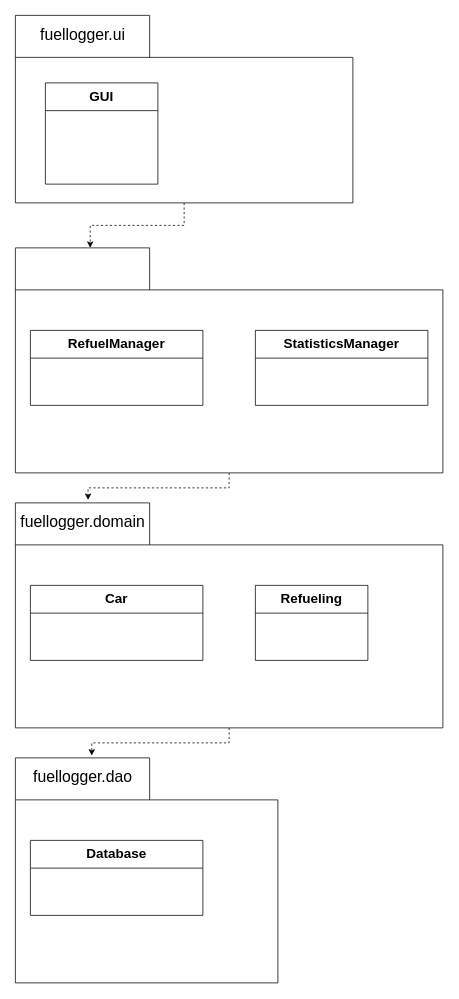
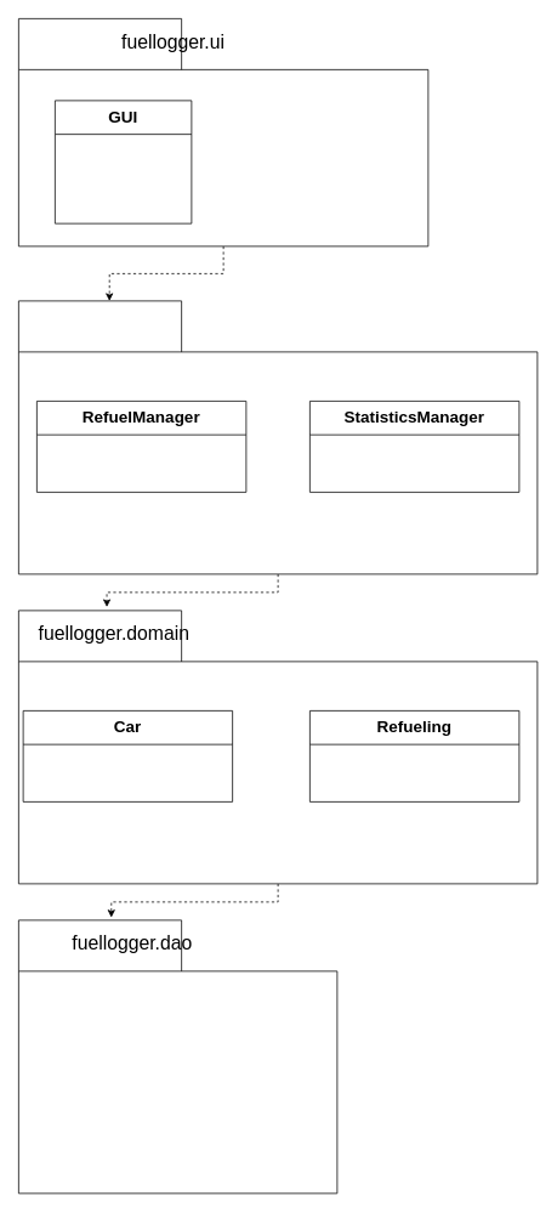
  <mxCell id="0" />
  <mxCell id="1" parent="0" />
  <mxCell id="2" style="edgeStyle=orthogonalEdgeStyle;rounded=0;orthogonalLoop=1;jettySize=auto;html=1;entryX=0.17;entryY=-0.013;entryDx=0;entryDy=0;entryPerimeter=0;dashed=1;" edge="1" parent="1" source="3" target="9"><mxGeometry relative="1" as="geometry" /></mxCell>
  <mxCell id="3" value="" style="shape=folder;fontStyle=1;spacingTop=10;tabWidth=179;tabHeight=56;tabPosition=left;html=1;" parent="1" vertex="1"><mxGeometry x="20" y="330" width="570" height="300" as="geometry" /></mxCell>
  <mxCell id="4" value="" style="shape=folder;fontStyle=1;spacingTop=10;tabWidth=179;tabHeight=56;tabPosition=left;html=1;" parent="1" vertex="1"><mxGeometry x="20" y="1010" width="350" height="300" as="geometry" /></mxCell>
  <mxCell id="5" style="edgeStyle=orthogonalEdgeStyle;rounded=0;orthogonalLoop=1;jettySize=auto;html=1;entryX=0.175;entryY=0;entryDx=0;entryDy=0;entryPerimeter=0;dashed=1;" edge="1" parent="1" source="6" target="3"><mxGeometry relative="1" as="geometry" /></mxCell>
  <mxCell id="6" value="" style="shape=folder;fontStyle=1;spacingTop=10;tabWidth=179;tabHeight=56;tabPosition=left;html=1;" parent="1" vertex="1"><mxGeometry x="20" y="20" width="450" height="250" as="geometry" /></mxCell>
- <mxCell id="7" value="&lt;font style=&quot;font-size: 21px&quot;&gt;fuellogger.ui&lt;/font&gt;" style="text;html=1;strokeColor=none;fillColor=none;align=center;verticalAlign=middle;whiteSpace=wrap;rounded=0;" parent="1" vertex="1"><mxGeometry x="30" y="30" width="160" height="30" as="geometry" /></mxCell>
+ <mxCell id="7" value="&lt;font style=&quot;font-size: 21px&quot;&gt;fuellogger.ui&lt;/font&gt;" style="text;html=1;strokeColor=none;fillColor=none;align=center;verticalAlign=middle;whiteSpace=wrap;rounded=0;" parent="1" vertex="1"><mxGeometry x="110" y="30" width="160" height="30" as="geometry" /></mxCell>
  <mxCell id="8" style="edgeStyle=orthogonalEdgeStyle;rounded=0;orthogonalLoop=1;jettySize=auto;html=1;entryX=0.291;entryY=-0.01;entryDx=0;entryDy=0;entryPerimeter=0;dashed=1;" edge="1" parent="1" source="9" target="4"><mxGeometry relative="1" as="geometry" /></mxCell>
  <mxCell id="9" value="" style="shape=folder;fontStyle=1;spacingTop=10;tabWidth=179;tabHeight=56;tabPosition=left;html=1;" parent="1" vertex="1"><mxGeometry x="20" y="670" width="570" height="300" as="geometry" /></mxCell>
- <mxCell id="10" value="&lt;font style=&quot;font-size: 21px&quot;&gt;fuellogger.domain&lt;/font&gt;" style="text;html=1;strokeColor=none;fillColor=none;align=center;verticalAlign=middle;whiteSpace=wrap;rounded=0;" parent="1" vertex="1"><mxGeometry x="30" y="680" width="160" height="30" as="geometry" /></mxCell>
- <mxCell id="11" value="&lt;font style=&quot;font-size: 21px&quot;&gt;fuellogger.dao&lt;/font&gt;" style="text;html=1;strokeColor=none;fillColor=none;align=center;verticalAlign=middle;whiteSpace=wrap;rounded=0;" parent="1" vertex="1"><mxGeometry x="30" y="1020" width="160" height="30" as="geometry" /></mxCell>
+ <mxCell id="10" value="&lt;font style=&quot;font-size: 21px&quot;&gt;fuellogger.domain&lt;/font&gt;" style="text;html=1;strokeColor=none;fillColor=none;align=center;verticalAlign=middle;whiteSpace=wrap;rounded=0;" parent="1" vertex="1"><mxGeometry x="45" y="680" width="160" height="30" as="geometry" /></mxCell>
+ <mxCell id="11" value="&lt;font style=&quot;font-size: 21px&quot;&gt;fuellogger.dao&lt;/font&gt;" style="text;html=1;strokeColor=none;fillColor=none;align=center;verticalAlign=middle;whiteSpace=wrap;rounded=0;" parent="1" vertex="1"><mxGeometry x="65" y="1020" width="160" height="30" as="geometry" /></mxCell>
  <mxCell id="12" value="GUI" style="swimlane;fontStyle=1;align=center;verticalAlign=top;childLayout=stackLayout;horizontal=1;startSize=37;horizontalStack=0;resizeParent=1;resizeParentMax=0;resizeLast=0;collapsible=1;marginBottom=0;fontSize=18;" vertex="1" parent="1"><mxGeometry x="60" y="110" width="150" height="135" as="geometry" /></mxCell>
  <mxCell id="13" value="RefuelManager" style="swimlane;fontStyle=1;align=center;verticalAlign=top;childLayout=stackLayout;horizontal=1;startSize=37;horizontalStack=0;resizeParent=1;resizeParentMax=0;resizeLast=0;collapsible=1;marginBottom=0;fontSize=18;" parent="1" vertex="1"><mxGeometry x="40" y="440" width="230" height="100" as="geometry" /></mxCell>
  <mxCell id="14" value="StatisticsManager" style="swimlane;fontStyle=1;align=center;verticalAlign=top;childLayout=stackLayout;horizontal=1;startSize=37;horizontalStack=0;resizeParent=1;resizeParentMax=0;resizeLast=0;collapsible=1;marginBottom=0;fontSize=18;" parent="1" vertex="1"><mxGeometry x="340" y="440" width="230" height="100" as="geometry" /></mxCell>
- <mxCell id="15" value="Car" style="swimlane;fontStyle=1;align=center;verticalAlign=top;childLayout=stackLayout;horizontal=1;startSize=37;horizontalStack=0;resizeParent=1;resizeParentMax=0;resizeLast=0;collapsible=1;marginBottom=0;fontSize=18;" parent="1" vertex="1"><mxGeometry x="40" y="780" width="230" height="100" as="geometry" /></mxCell>
- <mxCell id="16" value="Refueling" style="swimlane;fontStyle=1;align=center;verticalAlign=top;childLayout=stackLayout;horizontal=1;startSize=37;horizontalStack=0;resizeParent=1;resizeParentMax=0;resizeLast=0;collapsible=1;marginBottom=0;fontSize=18;" parent="1" vertex="1"><mxGeometry x="340" y="780" width="150" height="100" as="geometry" /></mxCell>
- <mxCell id="17" value="Database" style="swimlane;fontStyle=1;align=center;verticalAlign=top;childLayout=stackLayout;horizontal=1;startSize=37;horizontalStack=0;resizeParent=1;resizeParentMax=0;resizeLast=0;collapsible=1;marginBottom=0;fontSize=18;" parent="1" vertex="1"><mxGeometry x="40" y="1120" width="230" height="100" as="geometry" /></mxCell>
+ <mxCell id="15" value="Car" style="swimlane;fontStyle=1;align=center;verticalAlign=top;childLayout=stackLayout;horizontal=1;startSize=37;horizontalStack=0;resizeParent=1;resizeParentMax=0;resizeLast=0;collapsible=1;marginBottom=0;fontSize=18;" parent="1" vertex="1"><mxGeometry x="25" y="780" width="230" height="100" as="geometry" /></mxCell>
+ <mxCell id="16" value="Refueling" style="swimlane;fontStyle=1;align=center;verticalAlign=top;childLayout=stackLayout;horizontal=1;startSize=37;horizontalStack=0;resizeParent=1;resizeParentMax=0;resizeLast=0;collapsible=1;marginBottom=0;fontSize=18;" parent="1" vertex="1"><mxGeometry x="340" y="780" width="230" height="100" as="geometry" /></mxCell>
